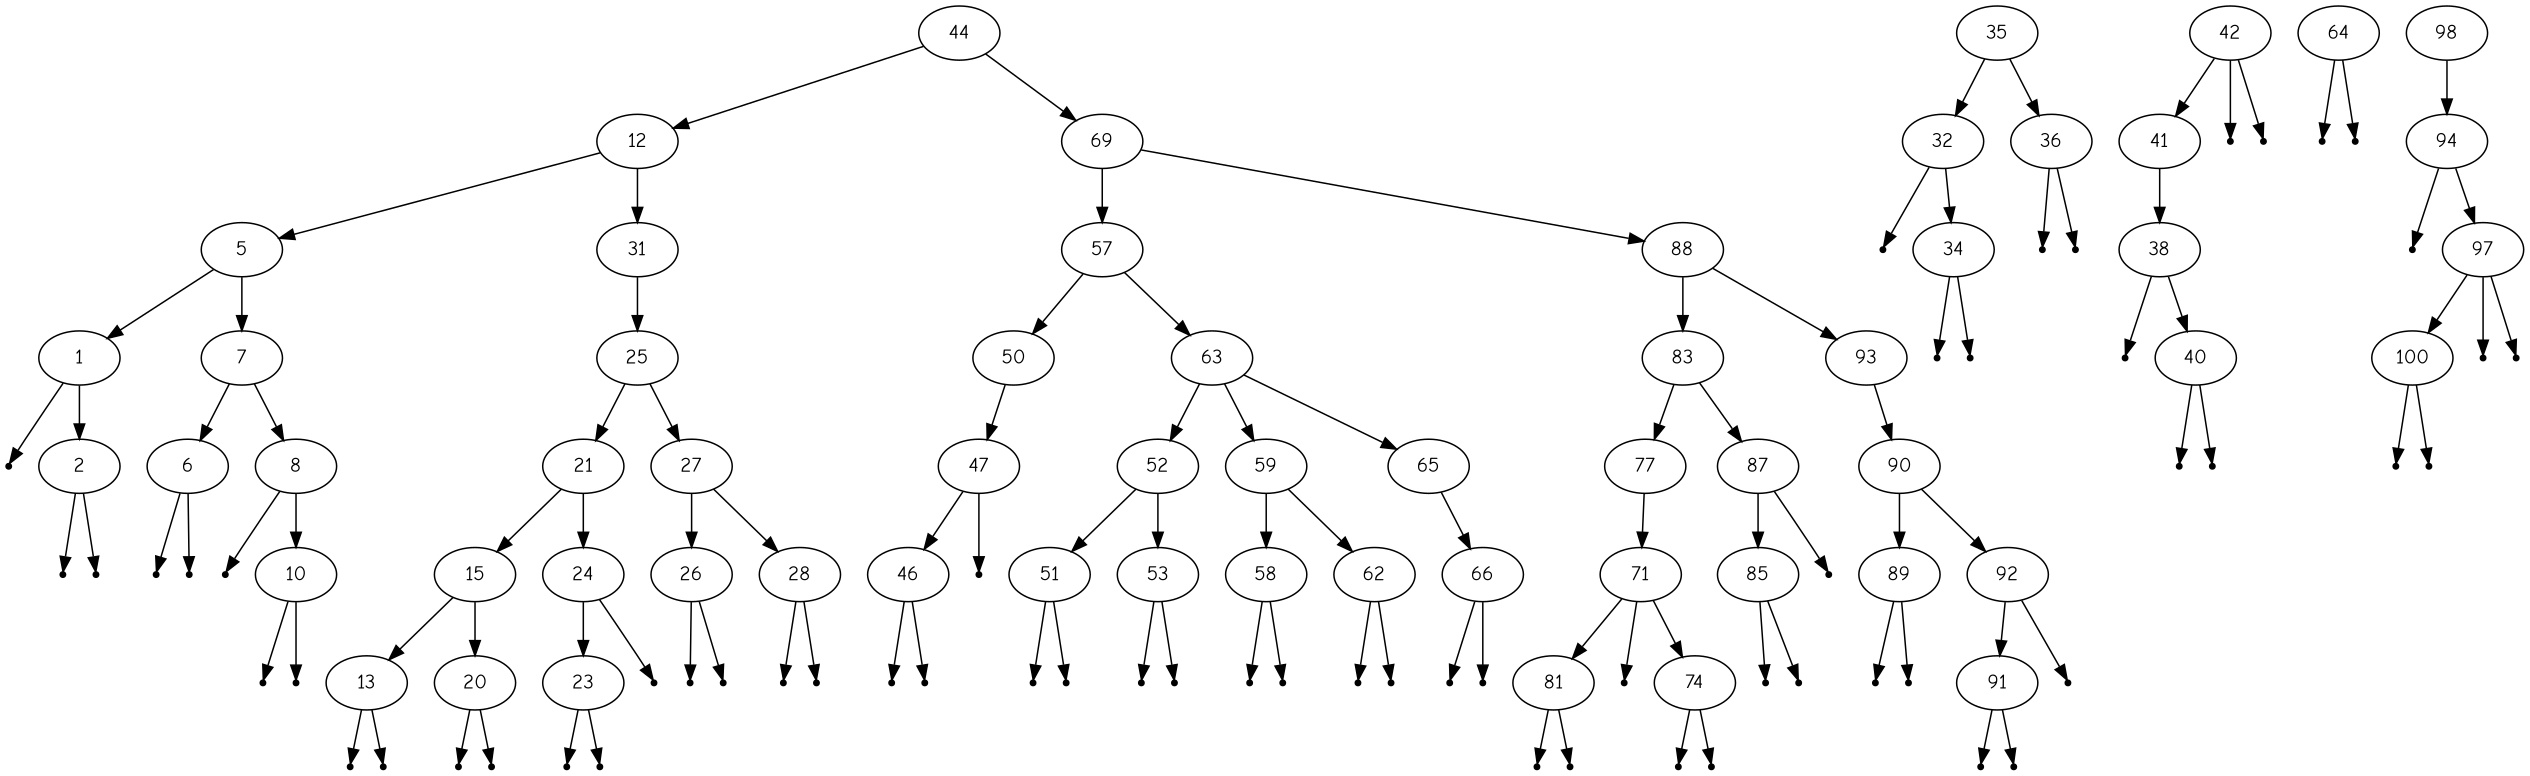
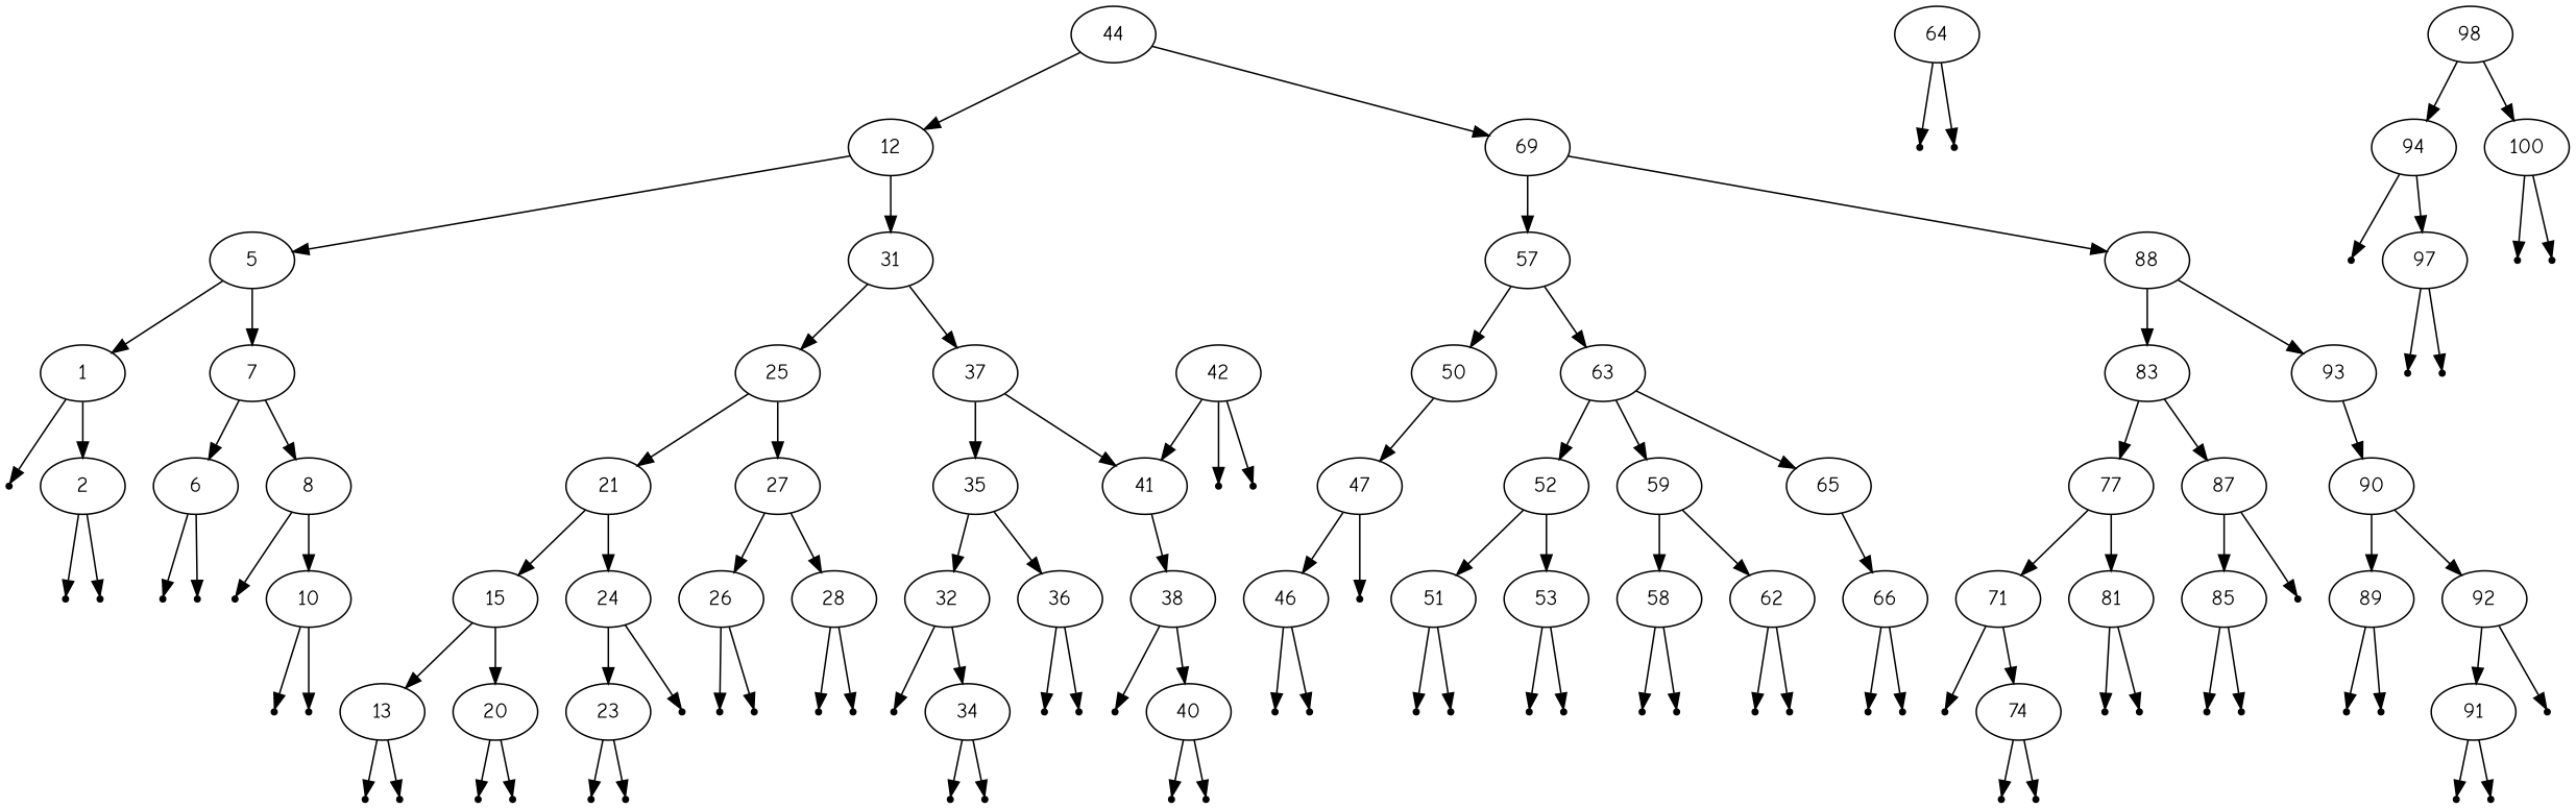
  digraph {
    fontname="Comic Neue"
    ordering=out
    node [fontname="Comic Neue" shape=point]
    edge [fontname="Comic Neue"]
    44 [shape=""]
    12 [shape=""]
    69 [shape=""]
    5 [shape=""]
    31 [shape=""]
    57 [shape=""]
    88 [shape=""]
    1 [shape=""]
    7 [shape=""]
    25 [shape=""]
+   37 [shape=""]
    50 [shape=""]
    63 [shape=""]
    83 [shape=""]
    93 [shape=""]
    null0
    2 [shape=""]
    6 [shape=""]
    8 [shape=""]
    21 [shape=""]
    27 [shape=""]
    35 [shape=""]
    41 [shape=""]
    null1
    null2
    null3
    null4
    null5
    10 [shape=""]
    null6
    null7
    15 [shape=""]
    24 [shape=""]
    26 [shape=""]
    28 [shape=""]
    32 [shape=""]
    36 [shape=""]
    38 [shape=""]
    13 [shape=""]
    20 [shape=""]
    23 [shape=""]
    null12
    null15
    null16
    null17
    null18
    null8
    null9
    null10
    null11
    null13
    null14
    null19
    34 [shape=""]
    null22
    null23
    null24
    40 [shape=""]
    42 [shape=""]
    null27
    null28
    null20
    null21
    null25
    null26
    47 [shape=""]
    52 [shape=""]
    59 [shape=""]
    65 [shape=""]
    77 [shape=""]
    87 [shape=""]
    90 [shape=""]
    46 [shape=""]
    null29
    51 [shape=""]
    53 [shape=""]
    58 [shape=""]
    62 [shape=""]
    66 [shape=""]
    null30
    null31
    null32
    null33
    null34
    null35
    null36
    null37
    null38
    null39
    64 [shape=""]
    null40
    null41
    null42
    null43
    71 [shape=""]
    81 [shape=""]
    85 [shape=""]
    null49
    89 [shape=""]
    92 [shape=""]
    98 [shape=""]
    94 [shape=""]
    100 [shape=""]
    null44
    74 [shape=""]
    null47
    null48
    null50
    null51
    null45
    null46
    null52
    null53
    91 [shape=""]
    null54
    null57
    97 [shape=""]
    null60
    null61
    null55
    null56
    null58
    null59
    44 -> 12
    44 -> 69
    12 -> 5
    12 -> 31
    69 -> 57
    69 -> 88
    5 -> 1
    5 -> 7
    31 -> 25
+   31 -> 37
    57 -> 50
    57 -> 63
    88 -> 83
    88 -> 93
    1 -> null0
    1 -> 2
    7 -> 6
    7 -> 8
    25 -> 21
    25 -> 27
+   37 -> 35
+   37 -> 41
    50 -> 47
    63 -> 52
    63 -> 59
    63 -> 65
    83 -> 77
    83 -> 87
    93 -> 90
    2 -> null1
    2 -> null2
    6 -> null3
    6 -> null4
    8 -> null5
    8 -> 10
    21 -> 15
    21 -> 24
    27 -> 26
    27 -> 28
    35 -> 32
    35 -> 36
    41 -> 38
    10 -> null6
    10 -> null7
    15 -> 13
    15 -> 20
    24 -> 23
    24 -> null12
    26 -> null15
    26 -> null16
    28 -> null17
    28 -> null18
    32 -> null19
    32 -> 34
    36 -> null22
    36 -> null23
    38 -> null24
    38 -> 40
    13 -> null8
    13 -> null9
    20 -> null10
    20 -> null11
    23 -> null13
    23 -> null14
    34 -> null20
    34 -> null21
    40 -> null25
    40 -> null26
    42 -> 41
    42 -> null27
    42 -> null28
    47 -> 46
    47 -> null29
    52 -> 51
    52 -> 53
    59 -> 58
    59 -> 62
    65 -> 66
    77 -> 71
-   71 -> 81
+   77 -> 81
    87 -> 85
    87 -> null49
    90 -> 89
    90 -> 92
    46 -> null30
    46 -> null31
    51 -> null32
    51 -> null33
    53 -> null34
    53 -> null35
    58 -> null36
    58 -> null37
    62 -> null38
    62 -> null39
    66 -> null42
    66 -> null43
    64 -> null40
    64 -> null41
    71 -> null44
    71 -> 74
    81 -> null47
    81 -> null48
    85 -> null50
    85 -> null51
    89 -> null52
    89 -> null53
    92 -> 91
    92 -> null54
    98 -> 94
-   97 -> 100
+   98 -> 100
    94 -> null57
    94 -> 97
    100 -> null60
    100 -> null61
    74 -> null45
    74 -> null46
    91 -> null55
    91 -> null56
    97 -> null58
    97 -> null59
  }
